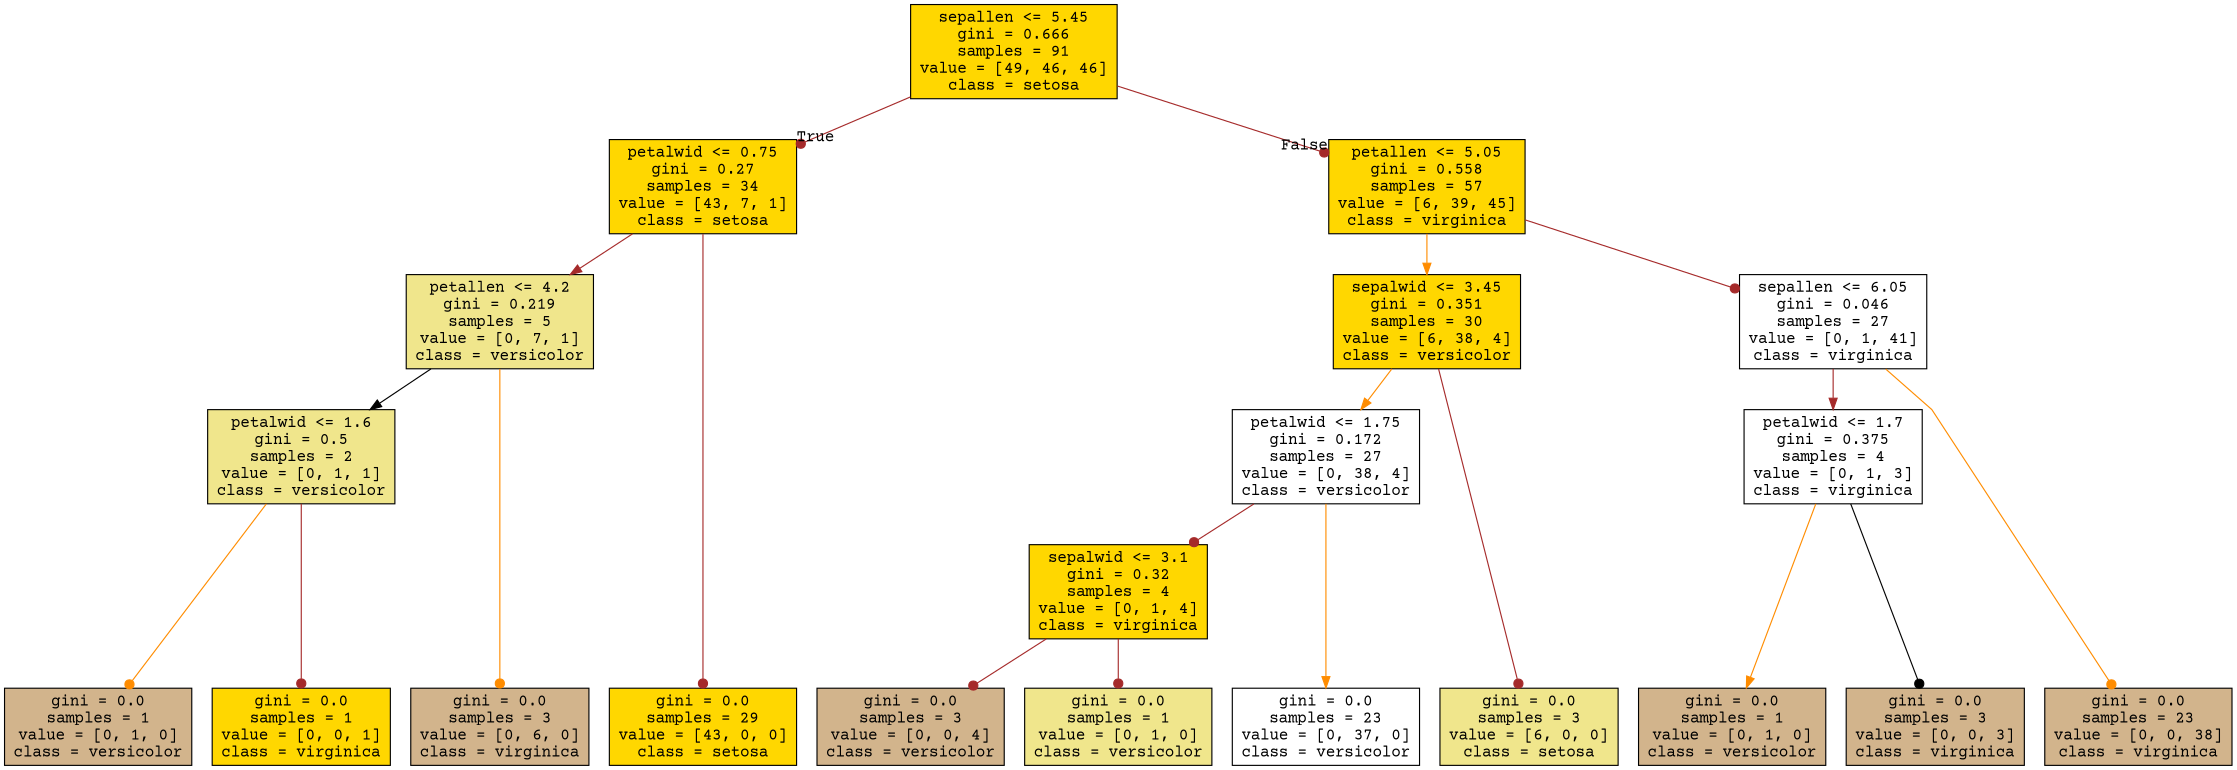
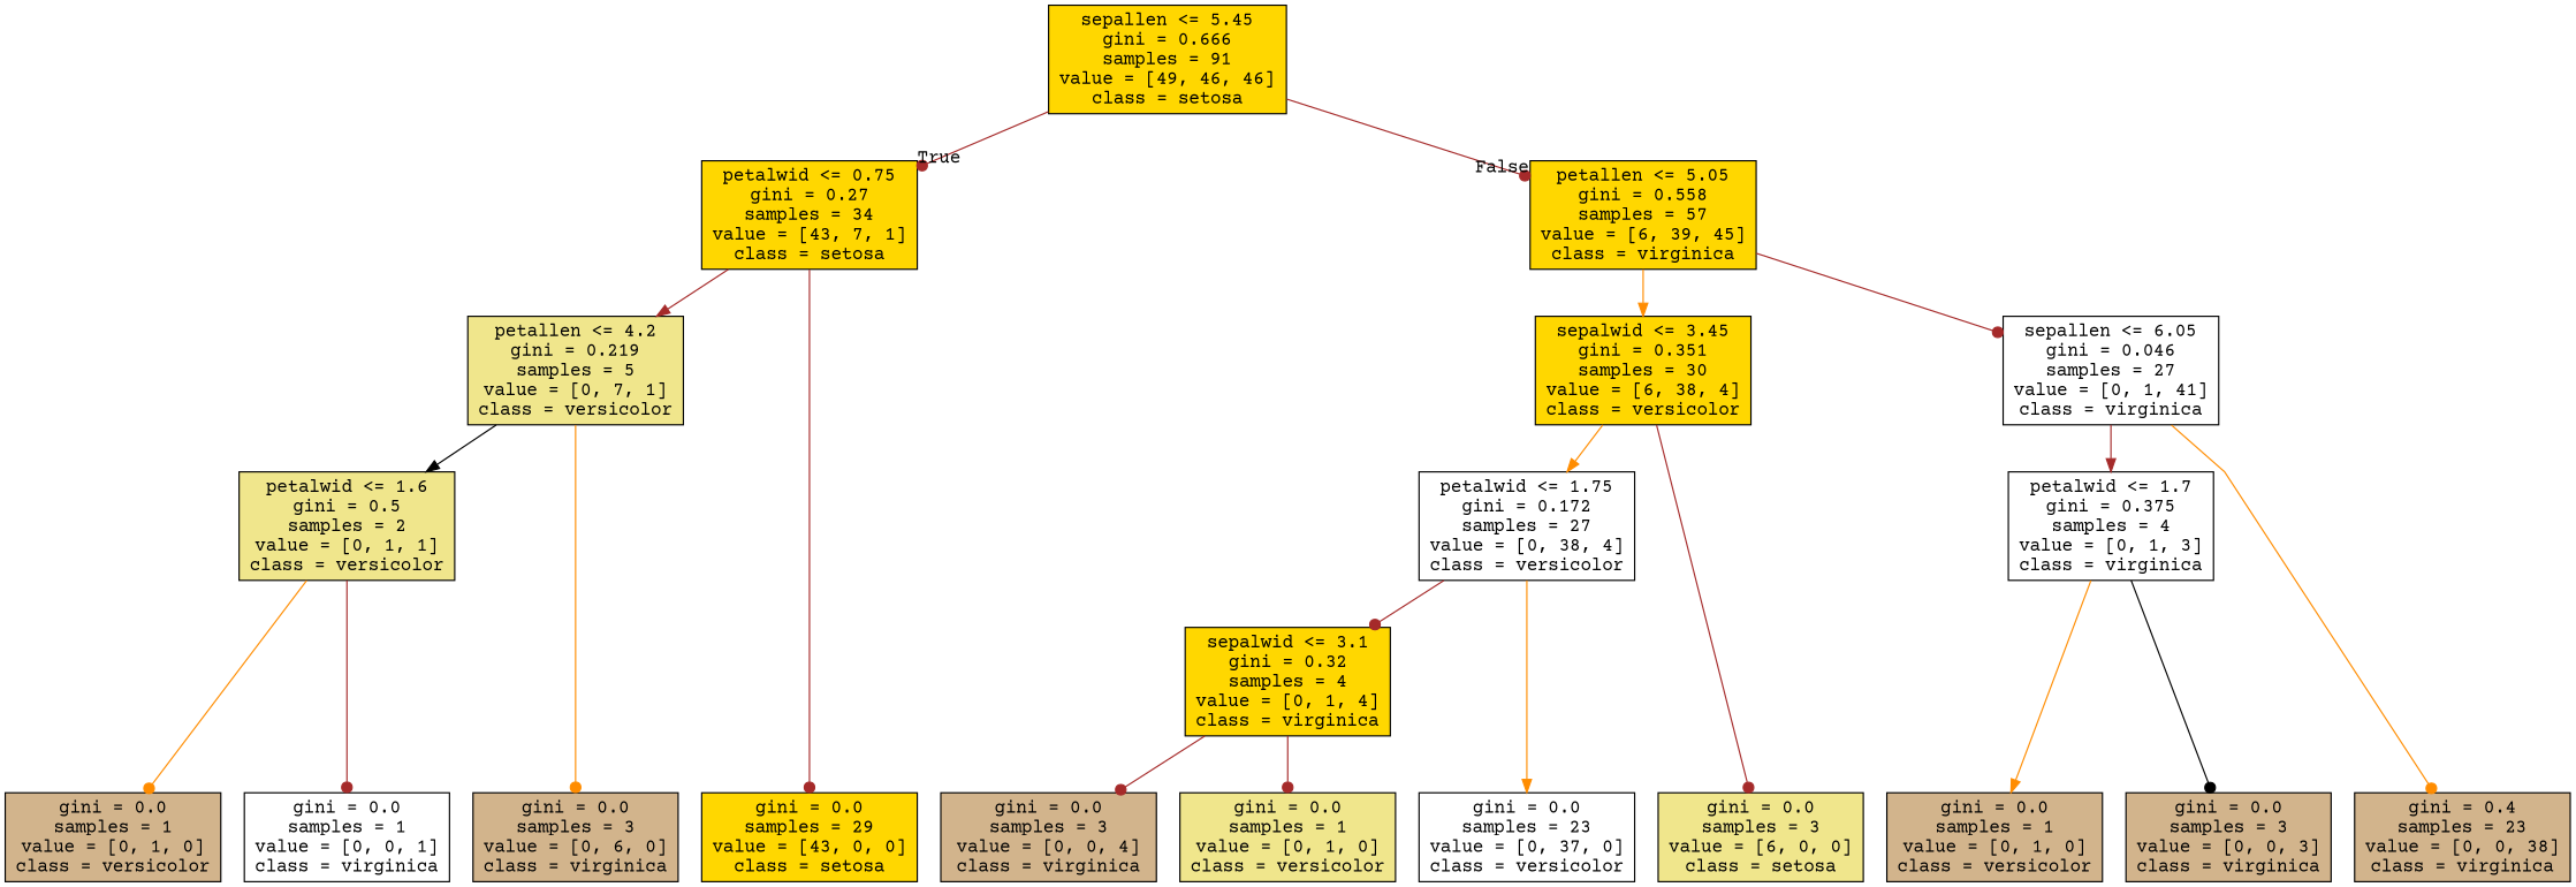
  digraph {
    fontname="Courier Prime"
    ranksep=equally
    splines=polyline
    node [color=black fillcolor=gold fontname="Courier Prime" shape=box style=filled]
    edge [arrowhead=dot color=brown fontname="Courier Prime"]
    n1 [label="sepallen <= 5.45\ngini = 0.666\nsamples = 91\nvalue = [49, 46, 46]\nclass = setosa"]
    n2 [label="petalwid <= 0.75\ngini = 0.27\nsamples = 34\nvalue = [43, 7, 1]\nclass = setosa"]
    n3 [label="petallen <= 5.05\ngini = 0.558\nsamples = 57\nvalue = [6, 39, 45]\nclass = virginica"]
    n4 [fillcolor=khaki label="petallen <= 4.2\ngini = 0.219\nsamples = 5\nvalue = [0, 7, 1]\nclass = versicolor"]
    n5 [label="sepalwid <= 3.45\ngini = 0.351\nsamples = 30\nvalue = [6, 38, 4]\nclass = versicolor"]
    n6 [fillcolor=white label="sepallen <= 6.05\ngini = 0.046\nsamples = 27\nvalue = [0, 1, 41]\nclass = virginica"]
    n7 [fillcolor=khaki label="petalwid <= 1.6\ngini = 0.5\nsamples = 2\nvalue = [0, 1, 1]\nclass = versicolor"]
    n8 [fillcolor=white label="petalwid <= 1.75\ngini = 0.172\nsamples = 27\nvalue = [0, 38, 4]\nclass = versicolor"]
    n9 [fillcolor=white label="petalwid <= 1.7\ngini = 0.375\nsamples = 4\nvalue = [0, 1, 3]\nclass = virginica"]
    n10 [label="sepalwid <= 3.1\ngini = 0.32\nsamples = 4\nvalue = [0, 1, 4]\nclass = virginica"]
    n11 [label="gini = 0.0\nsamples = 29\nvalue = [43, 0, 0]\nclass = setosa"]
    n12 [fillcolor=tan label="gini = 0.0\nsamples = 3\nvalue = [0, 6, 0]\nclass = virginica"]
    n13 [fillcolor=tan label="gini = 0.0\nsamples = 1\nvalue = [0, 1, 0]\nclass = versicolor"]
-   n14 [label="gini = 0.0\nsamples = 1\nvalue = [0, 0, 1]\nclass = virginica"]
+   n14 [fillcolor=white label="gini = 0.0\nsamples = 1\nvalue = [0, 0, 1]\nclass = virginica"]
    n15 [fillcolor=white label="gini = 0.0\nsamples = 23\nvalue = [0, 37, 0]\nclass = versicolor"]
-   n16 [fillcolor=tan label="gini = 0.0\nsamples = 3\nvalue = [0, 0, 4]\nclass = versicolor"]
+   n16 [fillcolor=tan label="gini = 0.0\nsamples = 3\nvalue = [0, 0, 4]\nclass = virginica"]
    n17 [fillcolor=khaki label="gini = 0.0\nsamples = 1\nvalue = [0, 1, 0]\nclass = versicolor"]
    n18 [fillcolor=khaki label="gini = 0.0\nsamples = 3\nvalue = [6, 0, 0]\nclass = setosa"]
    n19 [fillcolor=tan label="gini = 0.0\nsamples = 1\nvalue = [0, 1, 0]\nclass = versicolor"]
    n20 [fillcolor=tan label="gini = 0.0\nsamples = 3\nvalue = [0, 0, 3]\nclass = virginica"]
-   n21 [fillcolor=tan label="gini = 0.0\nsamples = 23\nvalue = [0, 0, 38]\nclass = virginica"]
+   n21 [fillcolor=tan label="gini = 0.4\nsamples = 23\nvalue = [0, 0, 38]\nclass = virginica"]
    subgraph sub_1 {
      rank=same
      n1
    }
    subgraph sub_2 {
      rank=same
      n2
      n3
    }
    subgraph sub_3 {
      rank=same
      n4
      n5
      n6
    }
    subgraph sub_4 {
      rank=same
      n7
      n8
      n9
    }
    subgraph sub_5 {
      rank=same
      n10
    }
    subgraph sub_6 {
      rank=same
      n11
      n12
      n13
      n14
      n15
      n16
      n17
      n18
      n19
      n20
      n21
    }
    n1 -> n2 [headlabel=True labelangle=45 labeldistance=2.5]
    n1 -> n3 [headlabel=False labelangle=-45 labeldistance=2.5]
    n2 -> n4 [arrowhead=normal]
    n2 -> n11
    n3 -> n5 [arrowhead=normal color=darkorange]
    n3 -> n6
    n4 -> n7 [arrowhead=normal color=black]
    n4 -> n12 [color=darkorange]
    n5 -> n8 [arrowhead=normal color=darkorange]
    n5 -> n18
    n6 -> n9 [arrowhead=normal]
    n6 -> n21 [color=darkorange]
    n7 -> n13 [color=darkorange]
    n7 -> n14
    n8 -> n10
    n8 -> n15 [arrowhead=normal color=darkorange]
    n9 -> n19 [arrowhead=normal color=darkorange]
    n9 -> n20 [color=black]
    n10 -> n16
    n10 -> n17
  }
